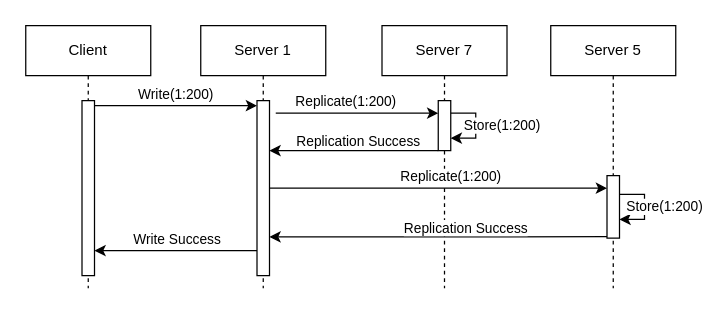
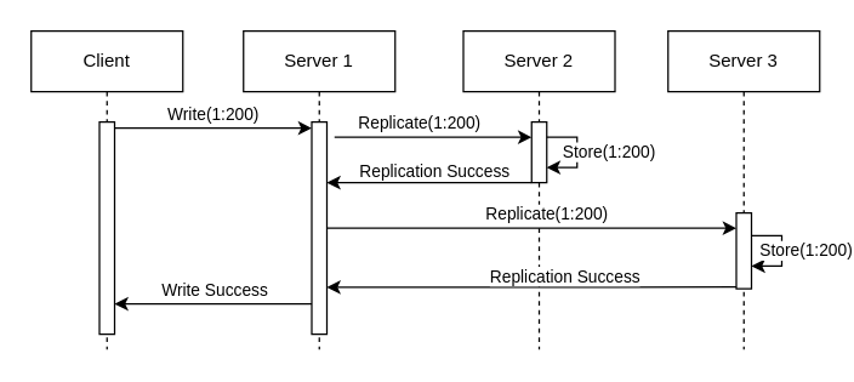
  <mxCell id="0" />
  <mxCell id="1" parent="0" />
  <mxCell id="2" value="Client" style="shape=umlLifeline;perimeter=lifelinePerimeter;whiteSpace=wrap;html=1;container=0;dropTarget=0;collapsible=0;recursiveResize=0;outlineConnect=0;portConstraint=eastwest;newEdgeStyle={&quot;edgeStyle&quot;:&quot;elbowEdgeStyle&quot;,&quot;elbow&quot;:&quot;vertical&quot;,&quot;curved&quot;:0,&quot;rounded&quot;:0};" parent="1" vertex="1"><mxGeometry x="20" y="20" width="100" height="210" as="geometry" /></mxCell>
  <mxCell id="3" value="" style="html=1;points=[];perimeter=orthogonalPerimeter;outlineConnect=0;targetShapes=umlLifeline;portConstraint=eastwest;newEdgeStyle={&quot;edgeStyle&quot;:&quot;elbowEdgeStyle&quot;,&quot;elbow&quot;:&quot;vertical&quot;,&quot;curved&quot;:0,&quot;rounded&quot;:0};" parent="2" vertex="1"><mxGeometry x="45" y="60" width="10" height="140" as="geometry" /></mxCell>
  <mxCell id="4" value="Server 1" style="shape=umlLifeline;perimeter=lifelinePerimeter;whiteSpace=wrap;html=1;container=0;dropTarget=0;collapsible=0;recursiveResize=0;outlineConnect=0;portConstraint=eastwest;newEdgeStyle={&quot;edgeStyle&quot;:&quot;elbowEdgeStyle&quot;,&quot;elbow&quot;:&quot;vertical&quot;,&quot;curved&quot;:0,&quot;rounded&quot;:0};" parent="1" vertex="1"><mxGeometry x="160" y="20" width="100" height="210" as="geometry" /></mxCell>
  <mxCell id="5" value="" style="html=1;points=[];perimeter=orthogonalPerimeter;outlineConnect=0;targetShapes=umlLifeline;portConstraint=eastwest;newEdgeStyle={&quot;edgeStyle&quot;:&quot;elbowEdgeStyle&quot;,&quot;elbow&quot;:&quot;vertical&quot;,&quot;curved&quot;:0,&quot;rounded&quot;:0};" parent="4" vertex="1"><mxGeometry x="45" y="60" width="10" height="140" as="geometry" /></mxCell>
- <mxCell id="6" value="Server 7" style="shape=umlLifeline;perimeter=lifelinePerimeter;whiteSpace=wrap;html=1;container=0;dropTarget=0;collapsible=0;recursiveResize=0;outlineConnect=0;portConstraint=eastwest;newEdgeStyle={&quot;edgeStyle&quot;:&quot;elbowEdgeStyle&quot;,&quot;elbow&quot;:&quot;vertical&quot;,&quot;curved&quot;:0,&quot;rounded&quot;:0};" vertex="1" parent="1"><mxGeometry x="305" y="20" width="100" height="210" as="geometry" /></mxCell>
+ <mxCell id="6" value="Server 2" style="shape=umlLifeline;perimeter=lifelinePerimeter;whiteSpace=wrap;html=1;container=0;dropTarget=0;collapsible=0;recursiveResize=0;outlineConnect=0;portConstraint=eastwest;newEdgeStyle={&quot;edgeStyle&quot;:&quot;elbowEdgeStyle&quot;,&quot;elbow&quot;:&quot;vertical&quot;,&quot;curved&quot;:0,&quot;rounded&quot;:0};" vertex="1" parent="1"><mxGeometry x="305" y="20" width="100" height="210" as="geometry" /></mxCell>
  <mxCell id="7" value="" style="html=1;points=[];perimeter=orthogonalPerimeter;outlineConnect=0;targetShapes=umlLifeline;portConstraint=eastwest;newEdgeStyle={&quot;edgeStyle&quot;:&quot;elbowEdgeStyle&quot;,&quot;elbow&quot;:&quot;vertical&quot;,&quot;curved&quot;:0,&quot;rounded&quot;:0};" vertex="1" parent="6"><mxGeometry x="45" y="60" width="10" height="40" as="geometry" /></mxCell>
  <mxCell id="8" style="edgeStyle=elbowEdgeStyle;rounded=0;orthogonalLoop=1;jettySize=auto;html=1;elbow=horizontal;curved=0;" edge="1" parent="6" source="7" target="7"><mxGeometry relative="1" as="geometry" /></mxCell>
  <mxCell id="9" value="Store(1:200)" style="edgeLabel;html=1;align=center;verticalAlign=middle;resizable=0;points=[];" vertex="1" connectable="0" parent="8"><mxGeometry x="-0.189" y="2" relative="1" as="geometry"><mxPoint x="18" y="5" as="offset" /></mxGeometry></mxCell>
- <mxCell id="10" value="Server 5" style="shape=umlLifeline;perimeter=lifelinePerimeter;whiteSpace=wrap;html=1;container=0;dropTarget=0;collapsible=0;recursiveResize=0;outlineConnect=0;portConstraint=eastwest;newEdgeStyle={&quot;edgeStyle&quot;:&quot;elbowEdgeStyle&quot;,&quot;elbow&quot;:&quot;vertical&quot;,&quot;curved&quot;:0,&quot;rounded&quot;:0};" vertex="1" parent="1"><mxGeometry x="440" y="20" width="100" height="210" as="geometry" /></mxCell>
+ <mxCell id="10" value="Server 3" style="shape=umlLifeline;perimeter=lifelinePerimeter;whiteSpace=wrap;html=1;container=0;dropTarget=0;collapsible=0;recursiveResize=0;outlineConnect=0;portConstraint=eastwest;newEdgeStyle={&quot;edgeStyle&quot;:&quot;elbowEdgeStyle&quot;,&quot;elbow&quot;:&quot;vertical&quot;,&quot;curved&quot;:0,&quot;rounded&quot;:0};" vertex="1" parent="1"><mxGeometry x="440" y="20" width="100" height="210" as="geometry" /></mxCell>
  <mxCell id="11" value="" style="html=1;points=[];perimeter=orthogonalPerimeter;outlineConnect=0;targetShapes=umlLifeline;portConstraint=eastwest;newEdgeStyle={&quot;edgeStyle&quot;:&quot;elbowEdgeStyle&quot;,&quot;elbow&quot;:&quot;vertical&quot;,&quot;curved&quot;:0,&quot;rounded&quot;:0};" vertex="1" parent="10"><mxGeometry x="45" y="120" width="10" height="50" as="geometry" /></mxCell>
  <mxCell id="12" style="edgeStyle=elbowEdgeStyle;rounded=0;orthogonalLoop=1;jettySize=auto;html=1;elbow=vertical;curved=0;" edge="1" parent="10" source="11" target="11"><mxGeometry relative="1" as="geometry" /></mxCell>
  <mxCell id="13" value="Store(1:200)" style="edgeLabel;html=1;align=center;verticalAlign=middle;resizable=0;points=[];" vertex="1" connectable="0" parent="12"><mxGeometry x="-0.317" y="1" relative="1" as="geometry"><mxPoint x="14" y="9" as="offset" /></mxGeometry></mxCell>
  <mxCell id="14" style="edgeStyle=elbowEdgeStyle;rounded=0;orthogonalLoop=1;jettySize=auto;html=1;elbow=vertical;curved=0;" edge="1" parent="1"><mxGeometry relative="1" as="geometry"><mxPoint x="75" y="83.997" as="sourcePoint" /><mxPoint x="205" y="83.997" as="targetPoint" /></mxGeometry></mxCell>
  <mxCell id="15" value="Write(1:200)" style="edgeLabel;html=1;align=center;verticalAlign=middle;resizable=0;points=[];" vertex="1" connectable="0" parent="14"><mxGeometry x="-0.116" y="1" relative="1" as="geometry"><mxPoint x="8" y="-9" as="offset" /></mxGeometry></mxCell>
  <mxCell id="16" style="edgeStyle=elbowEdgeStyle;rounded=0;orthogonalLoop=1;jettySize=auto;html=1;elbow=vertical;curved=0;" edge="1" parent="1" target="7"><mxGeometry relative="1" as="geometry"><mxPoint x="220" y="89.997" as="sourcePoint" /><mxPoint x="320" y="90" as="targetPoint" /></mxGeometry></mxCell>
  <mxCell id="17" value="Replicate(1:200)" style="edgeLabel;html=1;align=center;verticalAlign=middle;resizable=0;points=[];" vertex="1" connectable="0" parent="16"><mxGeometry x="0.251" relative="1" as="geometry"><mxPoint x="-25" y="-10" as="offset" /></mxGeometry></mxCell>
  <mxCell id="18" style="edgeStyle=elbowEdgeStyle;rounded=0;orthogonalLoop=1;jettySize=auto;html=1;elbow=vertical;curved=0;" edge="1" parent="1"><mxGeometry relative="1" as="geometry"><mxPoint x="215" y="150" as="sourcePoint" /><mxPoint x="485" y="149.997" as="targetPoint" /></mxGeometry></mxCell>
  <mxCell id="19" value="Replicate(1:200)" style="edgeLabel;html=1;align=center;verticalAlign=middle;resizable=0;points=[];" vertex="1" connectable="0" parent="18"><mxGeometry x="0.251" relative="1" as="geometry"><mxPoint x="-25" y="-10" as="offset" /></mxGeometry></mxCell>
  <mxCell id="20" style="edgeStyle=elbowEdgeStyle;rounded=0;orthogonalLoop=1;jettySize=auto;html=1;elbow=vertical;curved=0;" edge="1" parent="1"><mxGeometry relative="1" as="geometry"><mxPoint x="350" y="119.996" as="sourcePoint" /><mxPoint x="215" y="119.996" as="targetPoint" /></mxGeometry></mxCell>
  <mxCell id="21" value="Replication Success" style="edgeLabel;html=1;align=center;verticalAlign=middle;resizable=0;points=[];" vertex="1" connectable="0" parent="20"><mxGeometry x="-0.273" y="-1" relative="1" as="geometry"><mxPoint x="-16" y="-7" as="offset" /></mxGeometry></mxCell>
  <mxCell id="22" style="edgeStyle=elbowEdgeStyle;rounded=0;orthogonalLoop=1;jettySize=auto;html=1;elbow=vertical;curved=0;" edge="1" parent="1"><mxGeometry relative="1" as="geometry"><mxPoint x="485" y="188.857" as="sourcePoint" /><mxPoint x="215" y="188.857" as="targetPoint" /></mxGeometry></mxCell>
  <mxCell id="23" value="Replication Success" style="edgeLabel;html=1;align=center;verticalAlign=middle;resizable=0;points=[];" vertex="1" connectable="0" parent="22"><mxGeometry x="-0.273" y="-1" relative="1" as="geometry"><mxPoint x="-16" y="-7" as="offset" /></mxGeometry></mxCell>
  <mxCell id="24" style="edgeStyle=elbowEdgeStyle;rounded=0;orthogonalLoop=1;jettySize=auto;html=1;elbow=vertical;curved=0;" edge="1" parent="1"><mxGeometry relative="1" as="geometry"><mxPoint x="205" y="199.997" as="sourcePoint" /><mxPoint x="75" y="199.997" as="targetPoint" /></mxGeometry></mxCell>
  <mxCell id="25" value="Write Success" style="edgeLabel;html=1;align=center;verticalAlign=middle;resizable=0;points=[];" vertex="1" connectable="0" parent="24"><mxGeometry x="-0.306" y="1" relative="1" as="geometry"><mxPoint x="-20" y="-11" as="offset" /></mxGeometry></mxCell>
